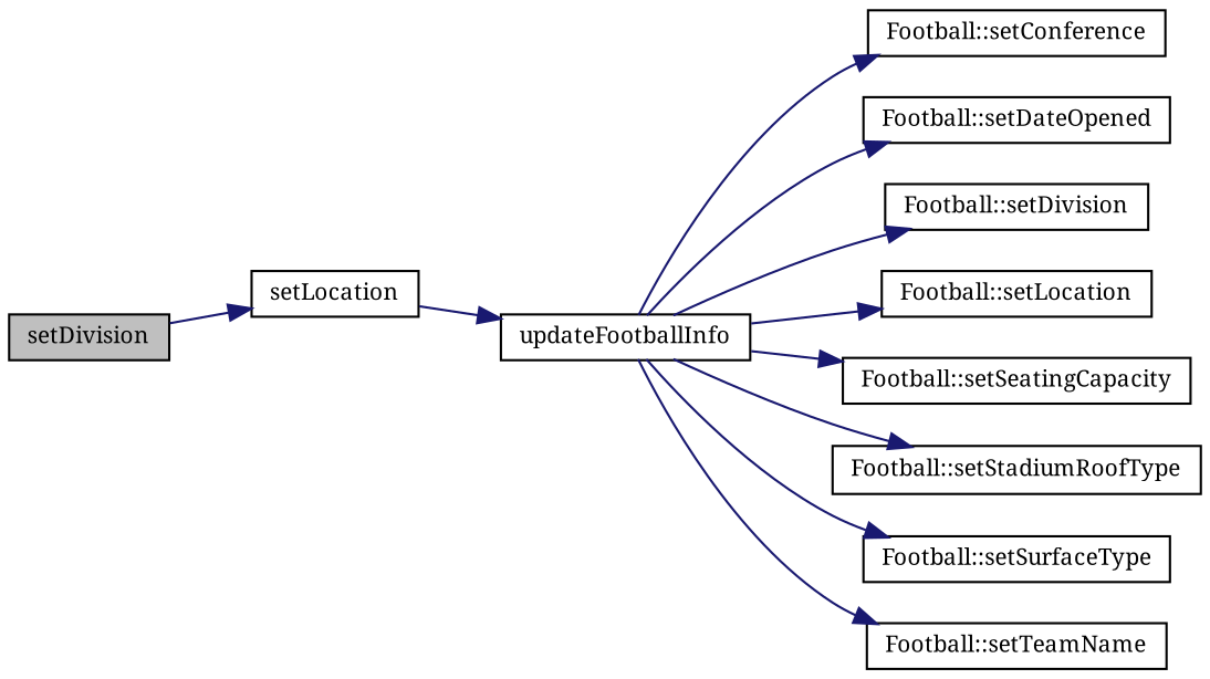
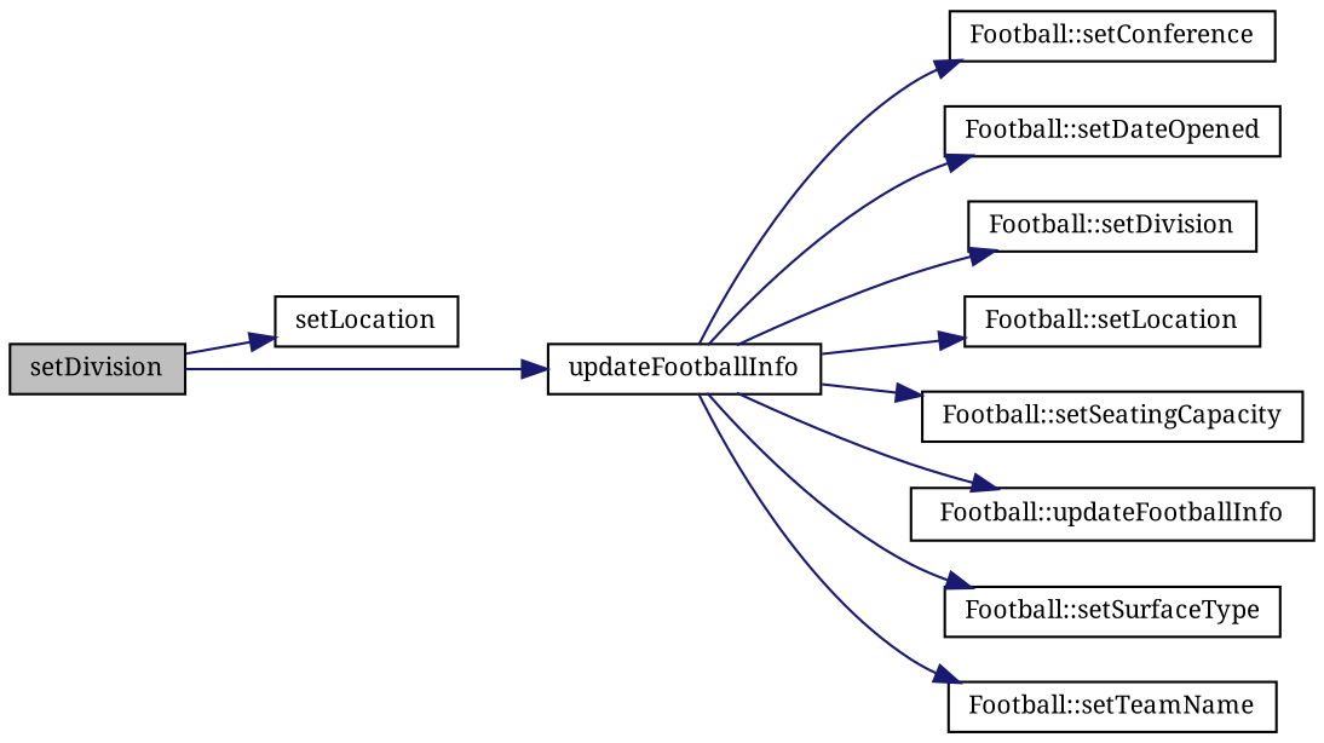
  digraph {
    fontname="Noto Serif"
    rankdir=LR
    node [color=black fillcolor=white fontname="Noto Serif" fontsize=10 shape=record style=filled]
    edge [color=midnightblue fontname="Noto Serif" fontsize=10 labelfontname=Helvetica labelfontsize=10 style=solid]
    n1 [fillcolor=grey75 fontcolor=black height=0.2 label=setDivision width=0.4]
    n2 [height=0.2 label=setLocation width=0.4]
    n3 [height=0.2 label=updateFootballInfo width=0.4]
    n4 [height=0.2 label="Football::setConference" width=0.4]
    n5 [height=0.2 label="Football::setDateOpened" width=0.4]
    n6 [height=0.2 label="Football::setDivision" width=0.4]
    n7 [height=0.2 label="Football::setLocation" width=0.4]
    n8 [height=0.2 label="Football::setSeatingCapacity" width=0.4]
-   n9 [height=0.2 label="Football::setStadiumRoofType" width=0.4]
+   n9 [height=0.2 label="Football::updateFootballInfo" width=0.4]
    n10 [height=0.2 label="Football::setSurfaceType" width=0.4]
    n11 [height=0.2 label="Football::setTeamName" width=0.4]
    n1 -> n2
-   n2 -> n3
+   n1 -> n3
    n3 -> n4
    n3 -> n5
    n3 -> n6
    n3 -> n7
    n3 -> n8
    n3 -> n9
    n3 -> n10
    n3 -> n11
  }
